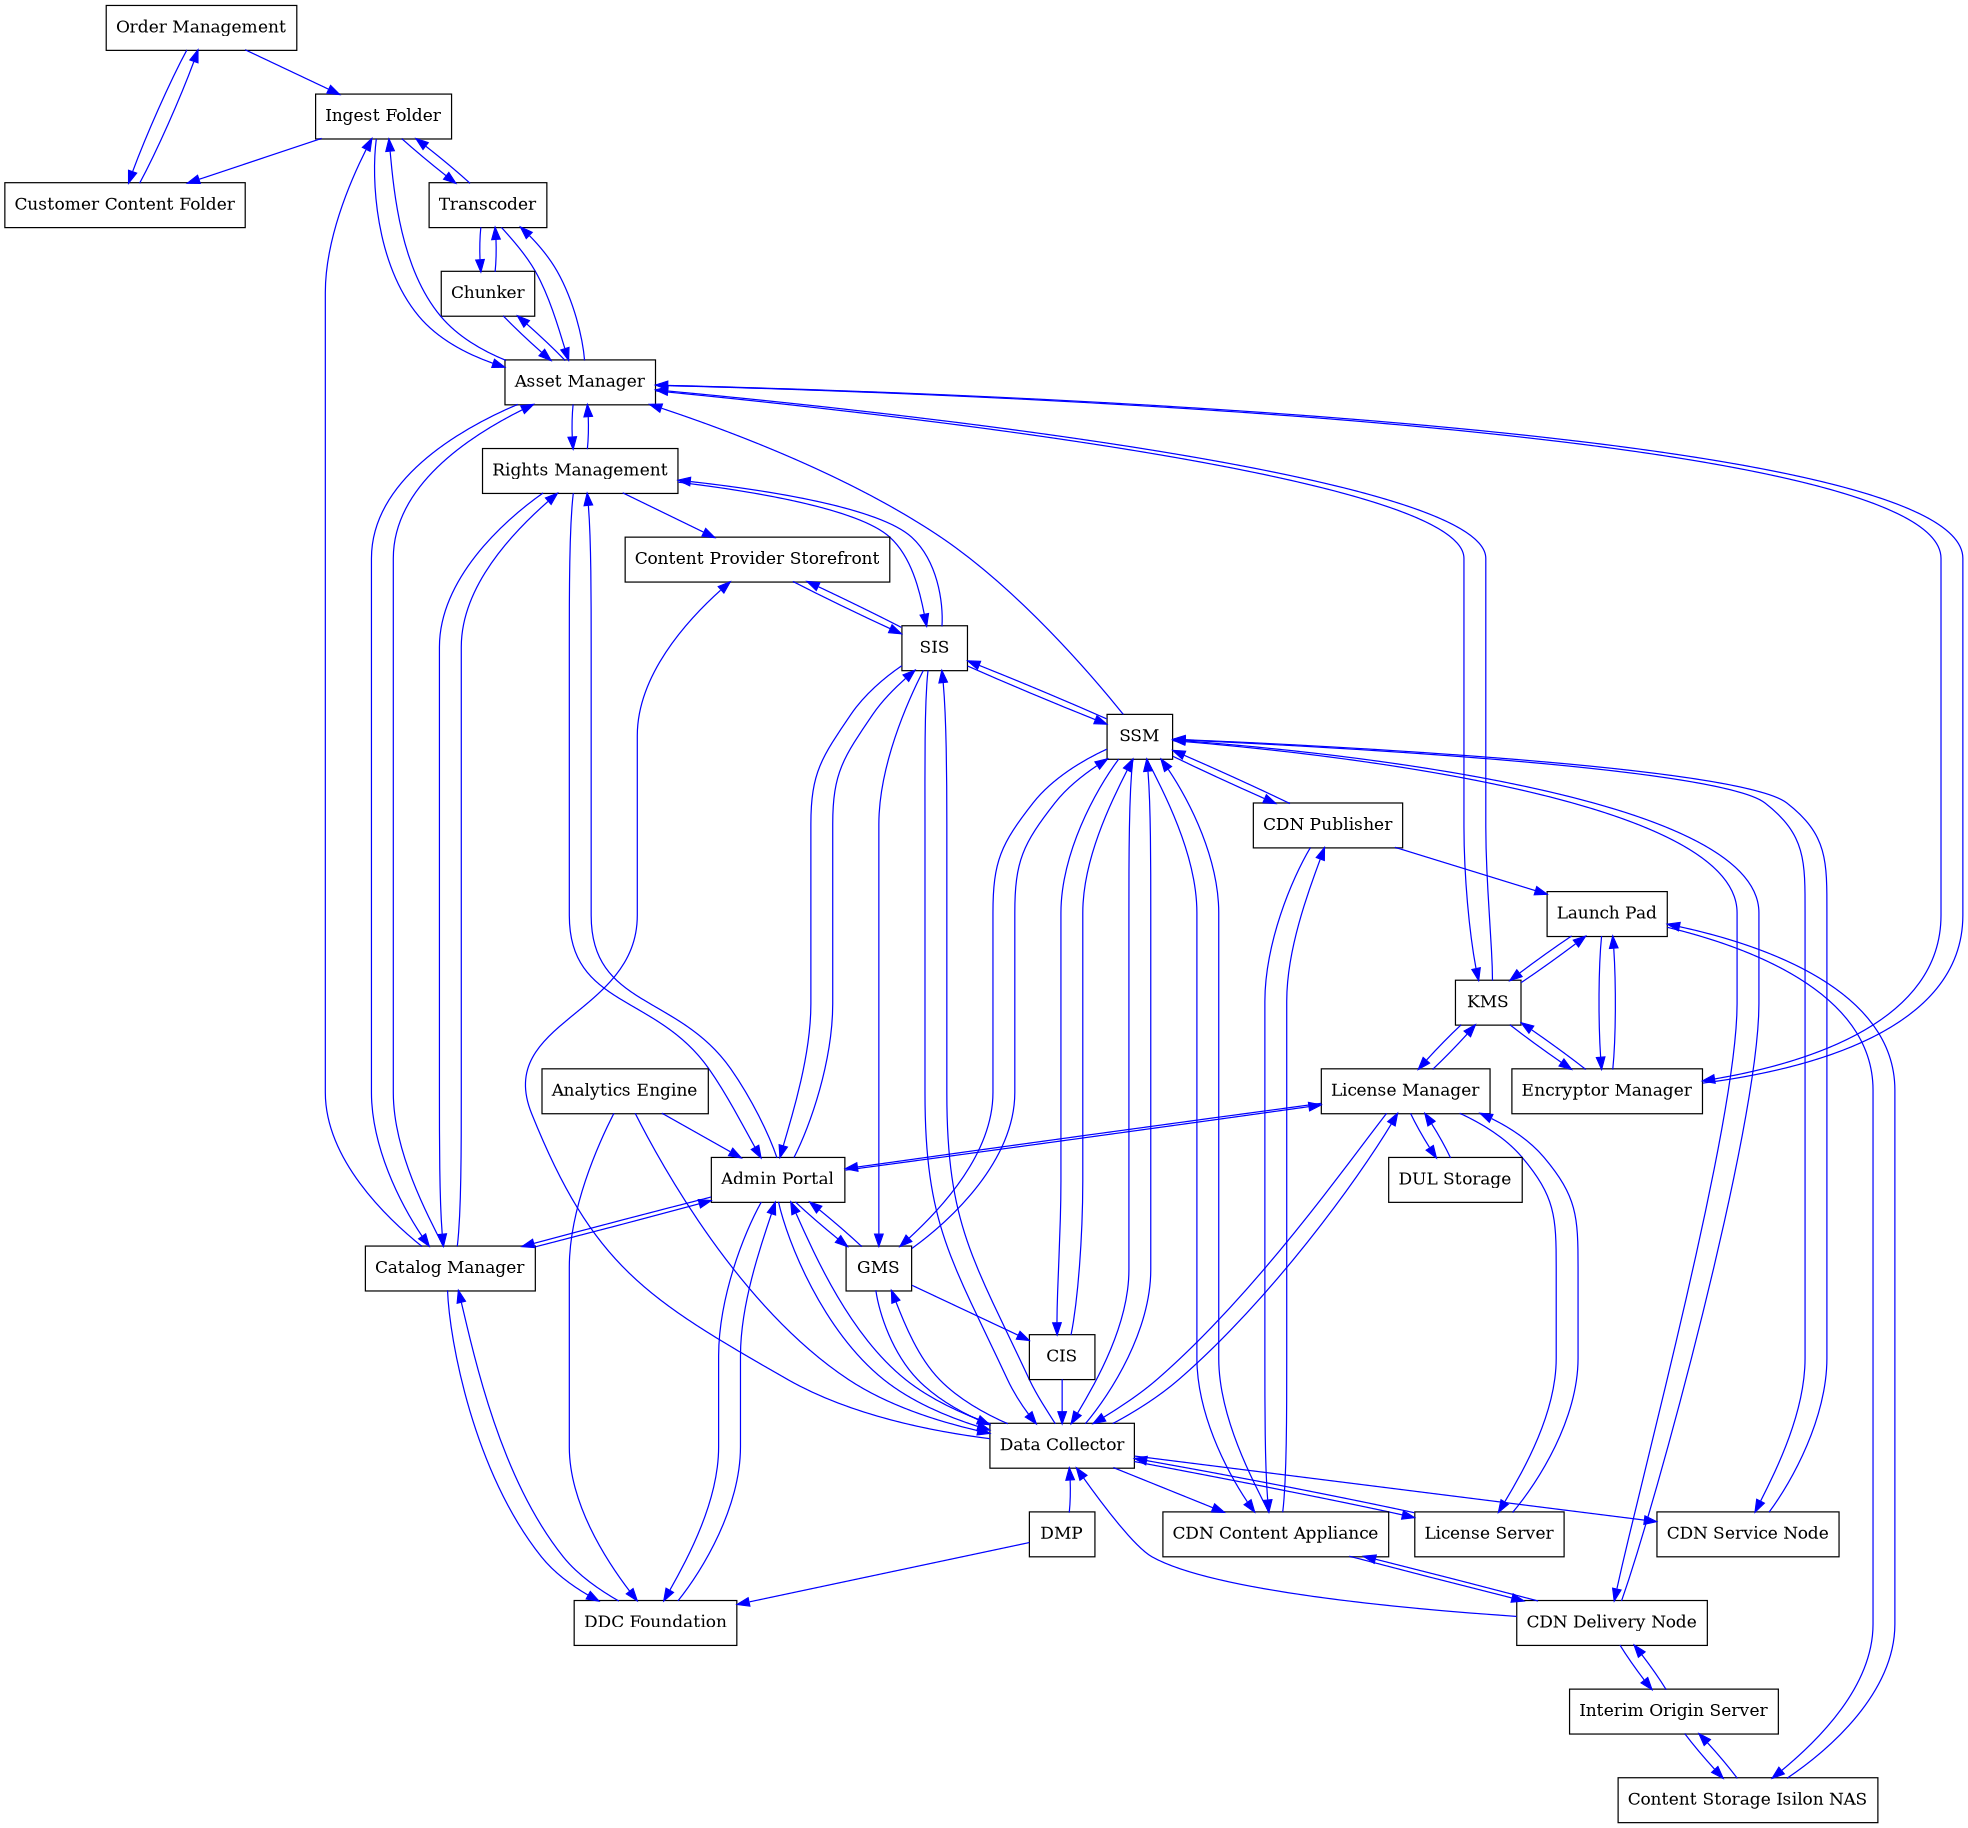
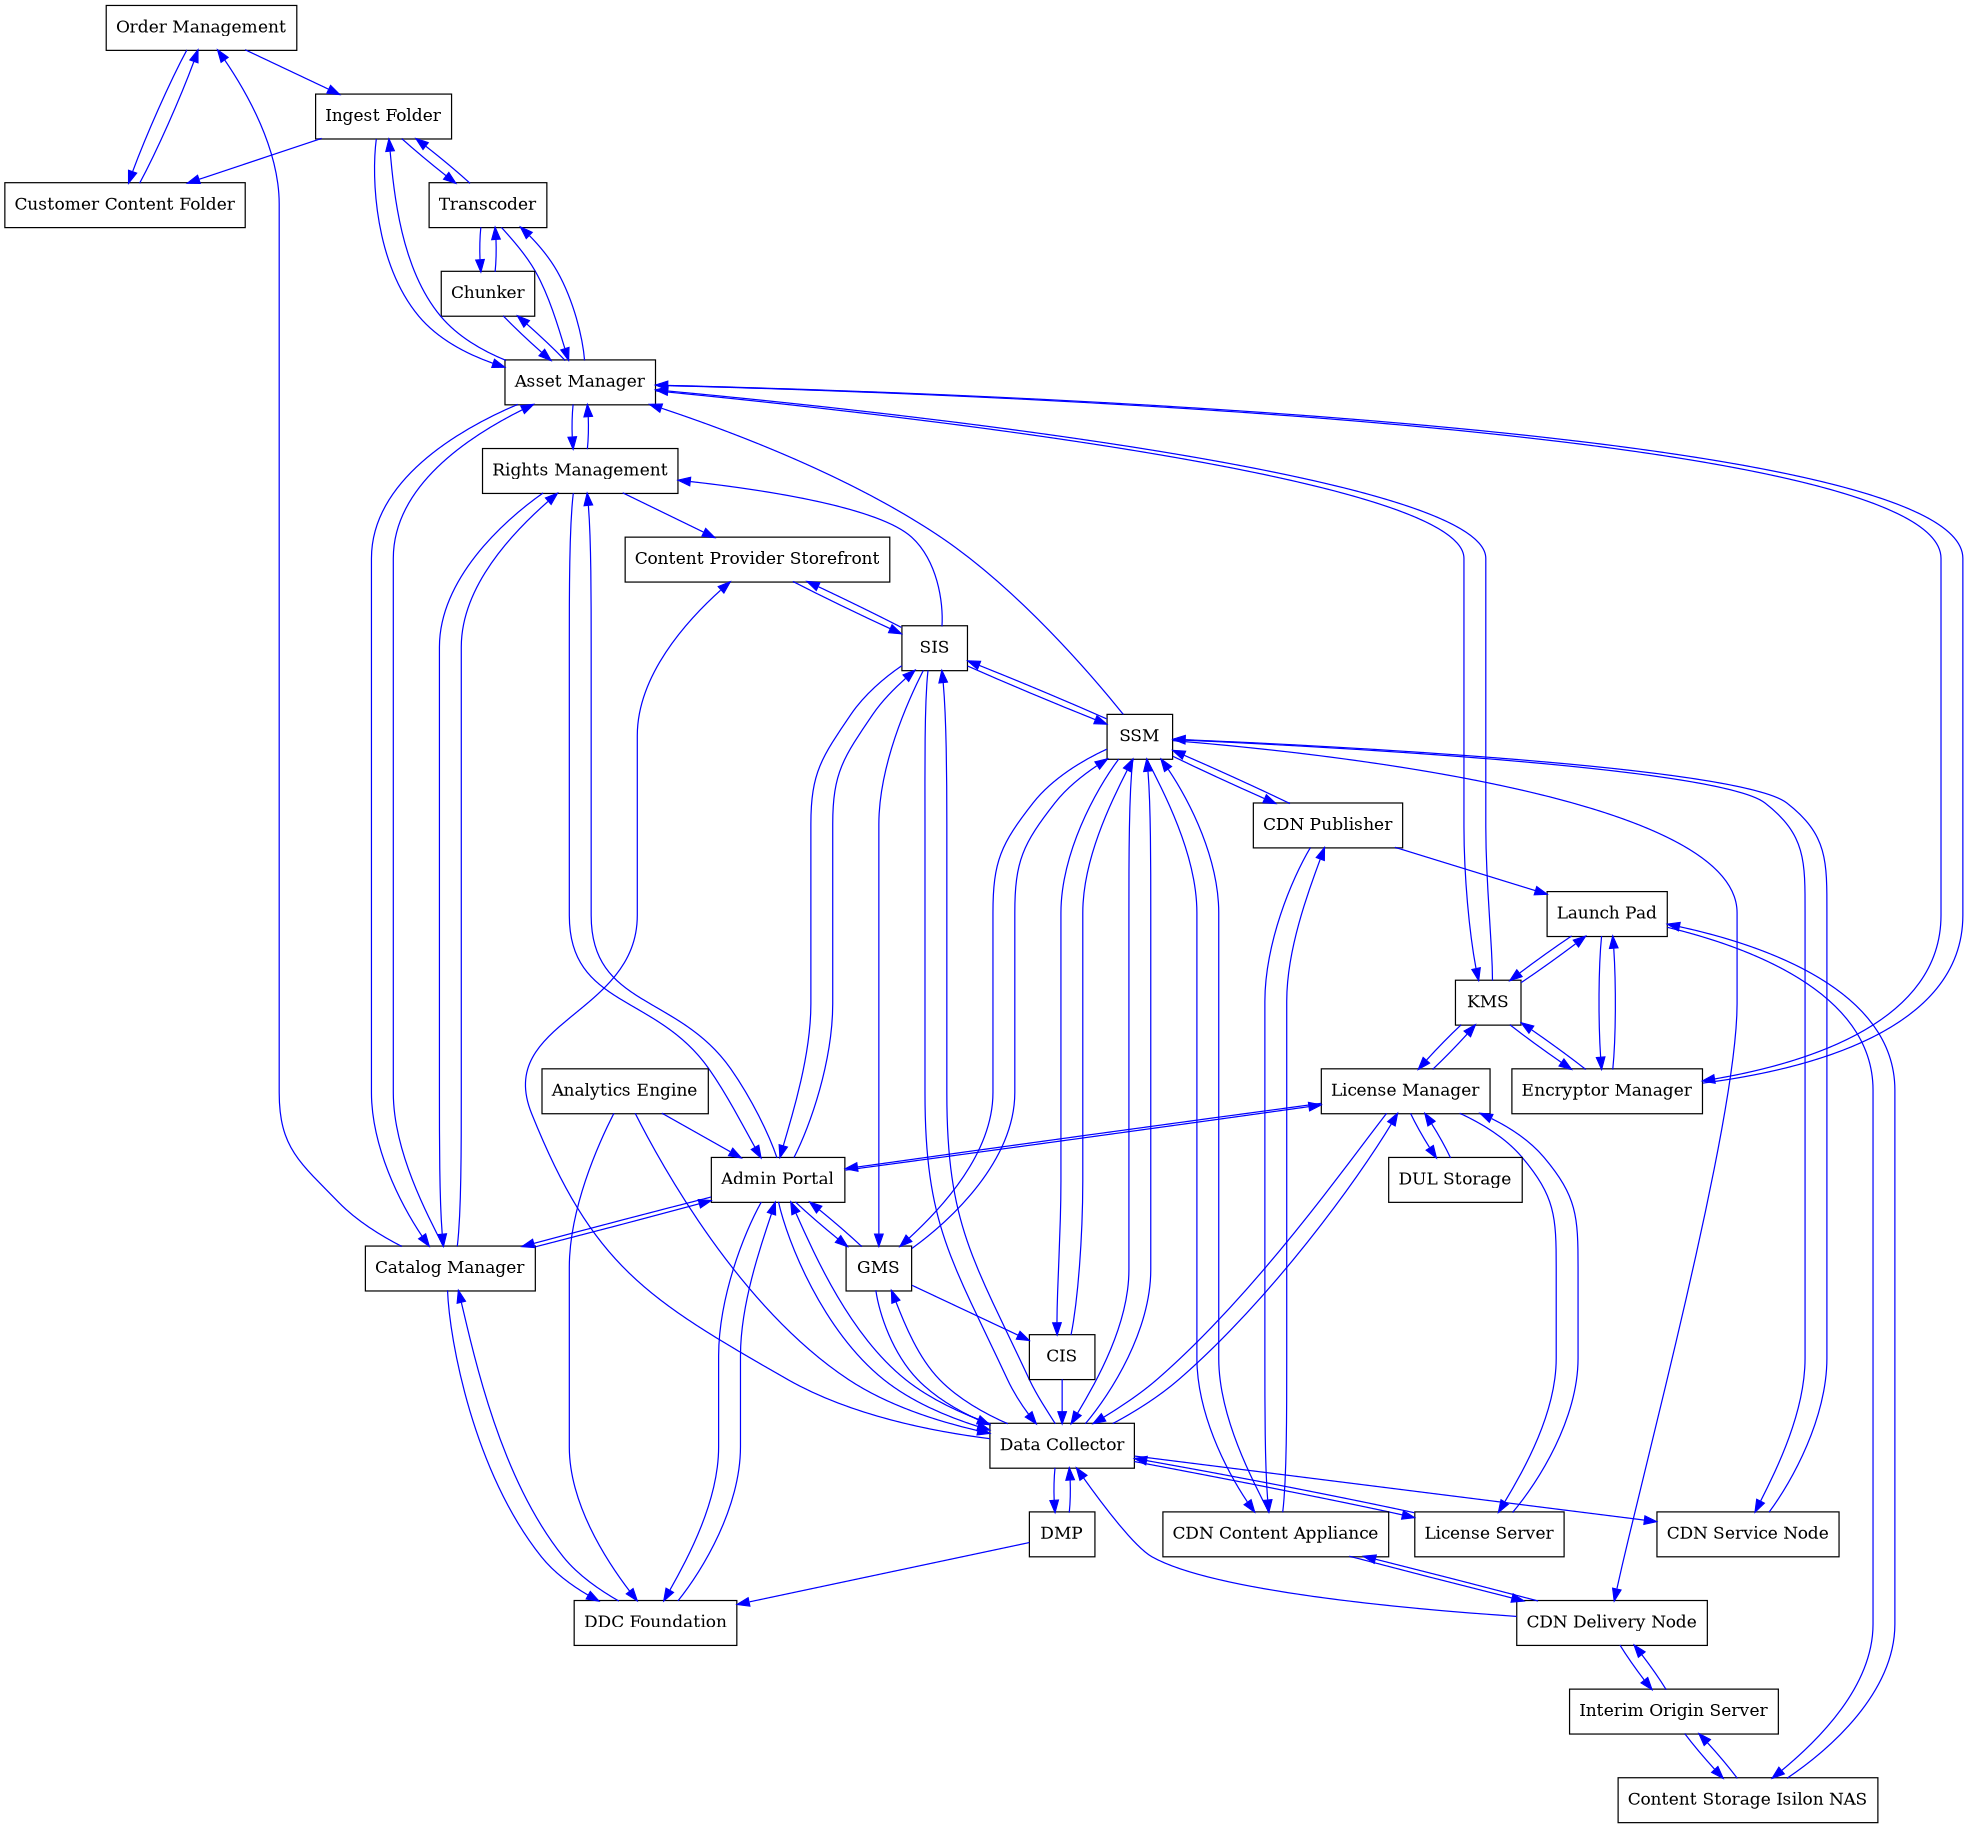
  digraph {
    node [shape=record]
    edge [color=blue]
    n1 [label="Order Management"]
    n2 [label="Customer Content Folder"]
    n3 [label="Ingest Folder"]
    n4 [label=Transcoder]
    n5 [label="Asset Manager"]
    n6 [label=Chunker]
    n7 [label=KMS]
    n8 [label="Encryptor Manager"]
    n9 [label="Catalog Manager"]
    n10 [label="Rights Management"]
    n11 [label="Launch Pad"]
    n12 [label="License Manager"]
    n13 [label="Admin Portal"]
    n14 [label="DDC Foundation"]
    n15 [label=SIS]
    n16 [label="Content Provider Storefront"]
    n17 [label="Content Storage Isilon NAS"]
    n18 [label="Data Collector"]
    n19 [label="License Server"]
    n20 [label="DUL Storage"]
    n21 [label="Interim Origin Server"]
    n22 [label=GMS]
    n23 [label=SSM]
    n24 [label=DMP]
    n25 [label="CDN Service Node"]
    n26 [label="CDN Delivery Node"]
    n27 [label=CIS]
    n28 [label="CDN Content Appliance"]
    n29 [label="CDN Publisher"]
    n30 [label="Analytics Engine"]
    n1 -> n2
    n1 -> n3
    n2 -> n1
    n3 -> n2
    n3 -> n4
    n3 -> n5
    n4 -> n3
    n4 -> n5
    n4 -> n6
    n5 -> n3
    n5 -> n4
    n5 -> n6
    n5 -> n7
    n5 -> n8
    n5 -> n9
    n5 -> n10
    n6 -> n4
    n6 -> n5
    n7 -> n5
    n7 -> n8
    n7 -> n11
    n7 -> n12
    n8 -> n5
    n8 -> n7
    n8 -> n11
-   n9 -> n3
+   n9 -> n1
    n9 -> n5
    n9 -> n10
    n9 -> n13
    n9 -> n14
    n10 -> n5
    n10 -> n9
    n10 -> n13
-   n10 -> n15
    n10 -> n16
    n11 -> n7
    n11 -> n8
    n11 -> n17
    n12 -> n7
    n12 -> n13
    n12 -> n18
    n12 -> n19
    n12 -> n20
    n13 -> n9
    n13 -> n10
    n13 -> n12
    n13 -> n14
    n13 -> n15
    n13 -> n18
    n13 -> n22
    n14 -> n9
    n14 -> n13
    n15 -> n10
    n15 -> n13
    n15 -> n16
    n15 -> n18
    n15 -> n22
    n15 -> n23
    n16 -> n15
    n17 -> n11
    n17 -> n21
    n18 -> n12
    n18 -> n13
    n18 -> n15
    n18 -> n16
    n18 -> n19
    n18 -> n22
    n18 -> n23
-   n18 -> n28
+   n18 -> n24
    n18 -> n25
    n19 -> n12
    n19 -> n18
    n20 -> n12
    n21 -> n17
    n21 -> n26
    n22 -> n13
    n22 -> n18
    n22 -> n23
    n22 -> n27
    n23 -> n5
    n23 -> n15
    n23 -> n18
    n23 -> n22
    n23 -> n25
    n23 -> n26
    n23 -> n27
    n23 -> n28
    n23 -> n29
    n24 -> n14
    n24 -> n18
    n25 -> n23
    n26 -> n18
    n26 -> n21
-   n26 -> n23
    n26 -> n28
    n27 -> n18
    n27 -> n23
    n28 -> n23
    n28 -> n26
    n28 -> n29
    n29 -> n11
    n29 -> n23
    n29 -> n28
    n30 -> n13
    n30 -> n14
    n30 -> n18
  }
